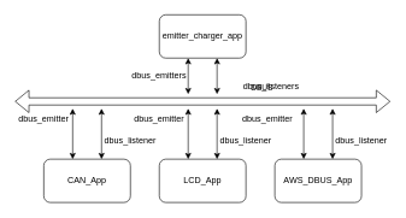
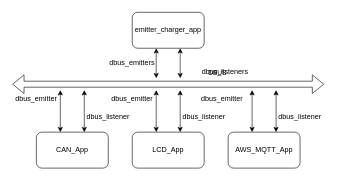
  <mxCell id="0" />
  <mxCell id="1" parent="0" />
  <mxCell id="2" value="LCD_App" style="rounded=1;whiteSpace=wrap;html=1;" parent="1" vertex="1"><mxGeometry x="220" y="220" width="120" height="60" as="geometry" /></mxCell>
- <mxCell id="3" value="AWS_DBUS_App" style="rounded=1;whiteSpace=wrap;html=1;" parent="1" vertex="1"><mxGeometry x="380" y="220" width="120" height="60" as="geometry" /></mxCell>
+ <mxCell id="3" value="AWS_MQTT_App" style="rounded=1;whiteSpace=wrap;html=1;" parent="1" vertex="1"><mxGeometry x="380" y="220" width="120" height="60" as="geometry" /></mxCell>
  <mxCell id="4" value="CAN_App" style="rounded=1;whiteSpace=wrap;html=1;" parent="1" vertex="1"><mxGeometry x="60" y="220" width="120" height="60" as="geometry" /></mxCell>
  <mxCell id="5" value="emitter_charger_app" style="rounded=1;whiteSpace=wrap;html=1;" parent="1" vertex="1"><mxGeometry x="220" y="20" width="120" height="60" as="geometry" /></mxCell>
  <mxCell id="6" value="" style="shape=flexArrow;endArrow=classic;startArrow=classic;html=1;rounded=0;" parent="1" edge="1"><mxGeometry width="100" height="100" relative="1" as="geometry"><mxPoint x="20" y="140" as="sourcePoint" /><mxPoint x="540" y="140" as="targetPoint" /></mxGeometry></mxCell>
  <mxCell id="7" value="DBUS" style="edgeLabel;html=1;align=center;verticalAlign=middle;resizable=0;points=[];" parent="6" vertex="1" connectable="0"><mxGeometry x="-0.081" y="1" relative="1" as="geometry"><mxPoint x="102" y="-19" as="offset" /></mxGeometry></mxCell>
  <mxCell id="8" value="" style="endArrow=classic;startArrow=classic;html=1;rounded=0;" parent="1" edge="1"><mxGeometry width="50" height="50" relative="1" as="geometry"><mxPoint x="100" y="220" as="sourcePoint" /><mxPoint x="100" y="150" as="targetPoint" /></mxGeometry></mxCell>
  <mxCell id="9" value="" style="endArrow=classic;startArrow=classic;html=1;rounded=0;" parent="1" edge="1"><mxGeometry width="50" height="50" relative="1" as="geometry"><mxPoint x="140" y="220" as="sourcePoint" /><mxPoint x="140" y="150" as="targetPoint" /></mxGeometry></mxCell>
  <mxCell id="10" value="" style="endArrow=classic;startArrow=classic;html=1;rounded=0;" parent="1" edge="1"><mxGeometry width="50" height="50" relative="1" as="geometry"><mxPoint x="260" y="220" as="sourcePoint" /><mxPoint x="260" y="150" as="targetPoint" /></mxGeometry></mxCell>
  <mxCell id="11" value="" style="endArrow=classic;startArrow=classic;html=1;rounded=0;" parent="1" edge="1"><mxGeometry width="50" height="50" relative="1" as="geometry"><mxPoint x="420" y="220" as="sourcePoint" /><mxPoint x="420" y="150" as="targetPoint" /></mxGeometry></mxCell>
  <mxCell id="12" value="" style="endArrow=classic;startArrow=classic;html=1;rounded=0;" parent="1" edge="1"><mxGeometry width="50" height="50" relative="1" as="geometry"><mxPoint x="460" y="220" as="sourcePoint" /><mxPoint x="460" y="150" as="targetPoint" /></mxGeometry></mxCell>
  <mxCell id="13" value="" style="endArrow=classic;startArrow=classic;html=1;rounded=0;" parent="1" edge="1"><mxGeometry width="50" height="50" relative="1" as="geometry"><mxPoint x="300" y="220" as="sourcePoint" /><mxPoint x="300" y="150" as="targetPoint" /></mxGeometry></mxCell>
  <mxCell id="14" value="" style="endArrow=classic;startArrow=classic;html=1;rounded=0;" parent="1" edge="1"><mxGeometry width="50" height="50" relative="1" as="geometry"><mxPoint x="300" y="130" as="sourcePoint" /><mxPoint x="300" y="80" as="targetPoint" /></mxGeometry></mxCell>
  <mxCell id="15" value="" style="endArrow=classic;startArrow=classic;html=1;rounded=0;" parent="1" edge="1"><mxGeometry width="50" height="50" relative="1" as="geometry"><mxPoint x="260" y="130" as="sourcePoint" /><mxPoint x="260" y="80" as="targetPoint" /></mxGeometry></mxCell>
  <mxCell id="16" value="dbus_emitters" style="text;html=1;strokeColor=none;fillColor=none;align=center;verticalAlign=middle;whiteSpace=wrap;rounded=0;fillStyle=cross-hatch;" parent="1" vertex="1"><mxGeometry x="190" y="90" width="60" height="30" as="geometry" /></mxCell>
  <mxCell id="17" value="dbus_listeners" style="text;html=1;strokeColor=none;fillColor=none;align=center;verticalAlign=middle;whiteSpace=wrap;rounded=0;fillStyle=cross-hatch;" parent="1" vertex="1"><mxGeometry x="345" y="105" width="60" height="30" as="geometry" /></mxCell>
  <mxCell id="18" value="dbus_listener" style="text;html=1;strokeColor=none;fillColor=none;align=center;verticalAlign=middle;whiteSpace=wrap;rounded=0;fillStyle=cross-hatch;" parent="1" vertex="1"><mxGeometry x="310" y="180" width="60" height="30" as="geometry" /></mxCell>
  <mxCell id="19" value="dbus_emitter" style="text;html=1;strokeColor=none;fillColor=none;align=center;verticalAlign=middle;whiteSpace=wrap;rounded=0;fillStyle=cross-hatch;" parent="1" vertex="1"><mxGeometry x="190" y="150" width="60" height="30" as="geometry" /></mxCell>
  <mxCell id="20" value="dbus_listener" style="text;html=1;strokeColor=none;fillColor=none;align=center;verticalAlign=middle;whiteSpace=wrap;rounded=0;fillStyle=cross-hatch;" parent="1" vertex="1"><mxGeometry x="470" y="180" width="60" height="30" as="geometry" /></mxCell>
  <mxCell id="21" value="dbus_listener" style="text;html=1;strokeColor=none;fillColor=none;align=center;verticalAlign=middle;whiteSpace=wrap;rounded=0;fillStyle=cross-hatch;" parent="1" vertex="1"><mxGeometry x="150" y="180" width="60" height="30" as="geometry" /></mxCell>
  <mxCell id="22" value="dbus_emitter" style="text;html=1;strokeColor=none;fillColor=none;align=center;verticalAlign=middle;whiteSpace=wrap;rounded=0;fillStyle=cross-hatch;" parent="1" vertex="1"><mxGeometry x="30" y="150" width="60" height="30" as="geometry" /></mxCell>
  <mxCell id="23" value="dbus_emitter" style="text;html=1;strokeColor=none;fillColor=none;align=center;verticalAlign=middle;whiteSpace=wrap;rounded=0;fillStyle=cross-hatch;" parent="1" vertex="1"><mxGeometry x="340" y="150" width="60" height="30" as="geometry" /></mxCell>
